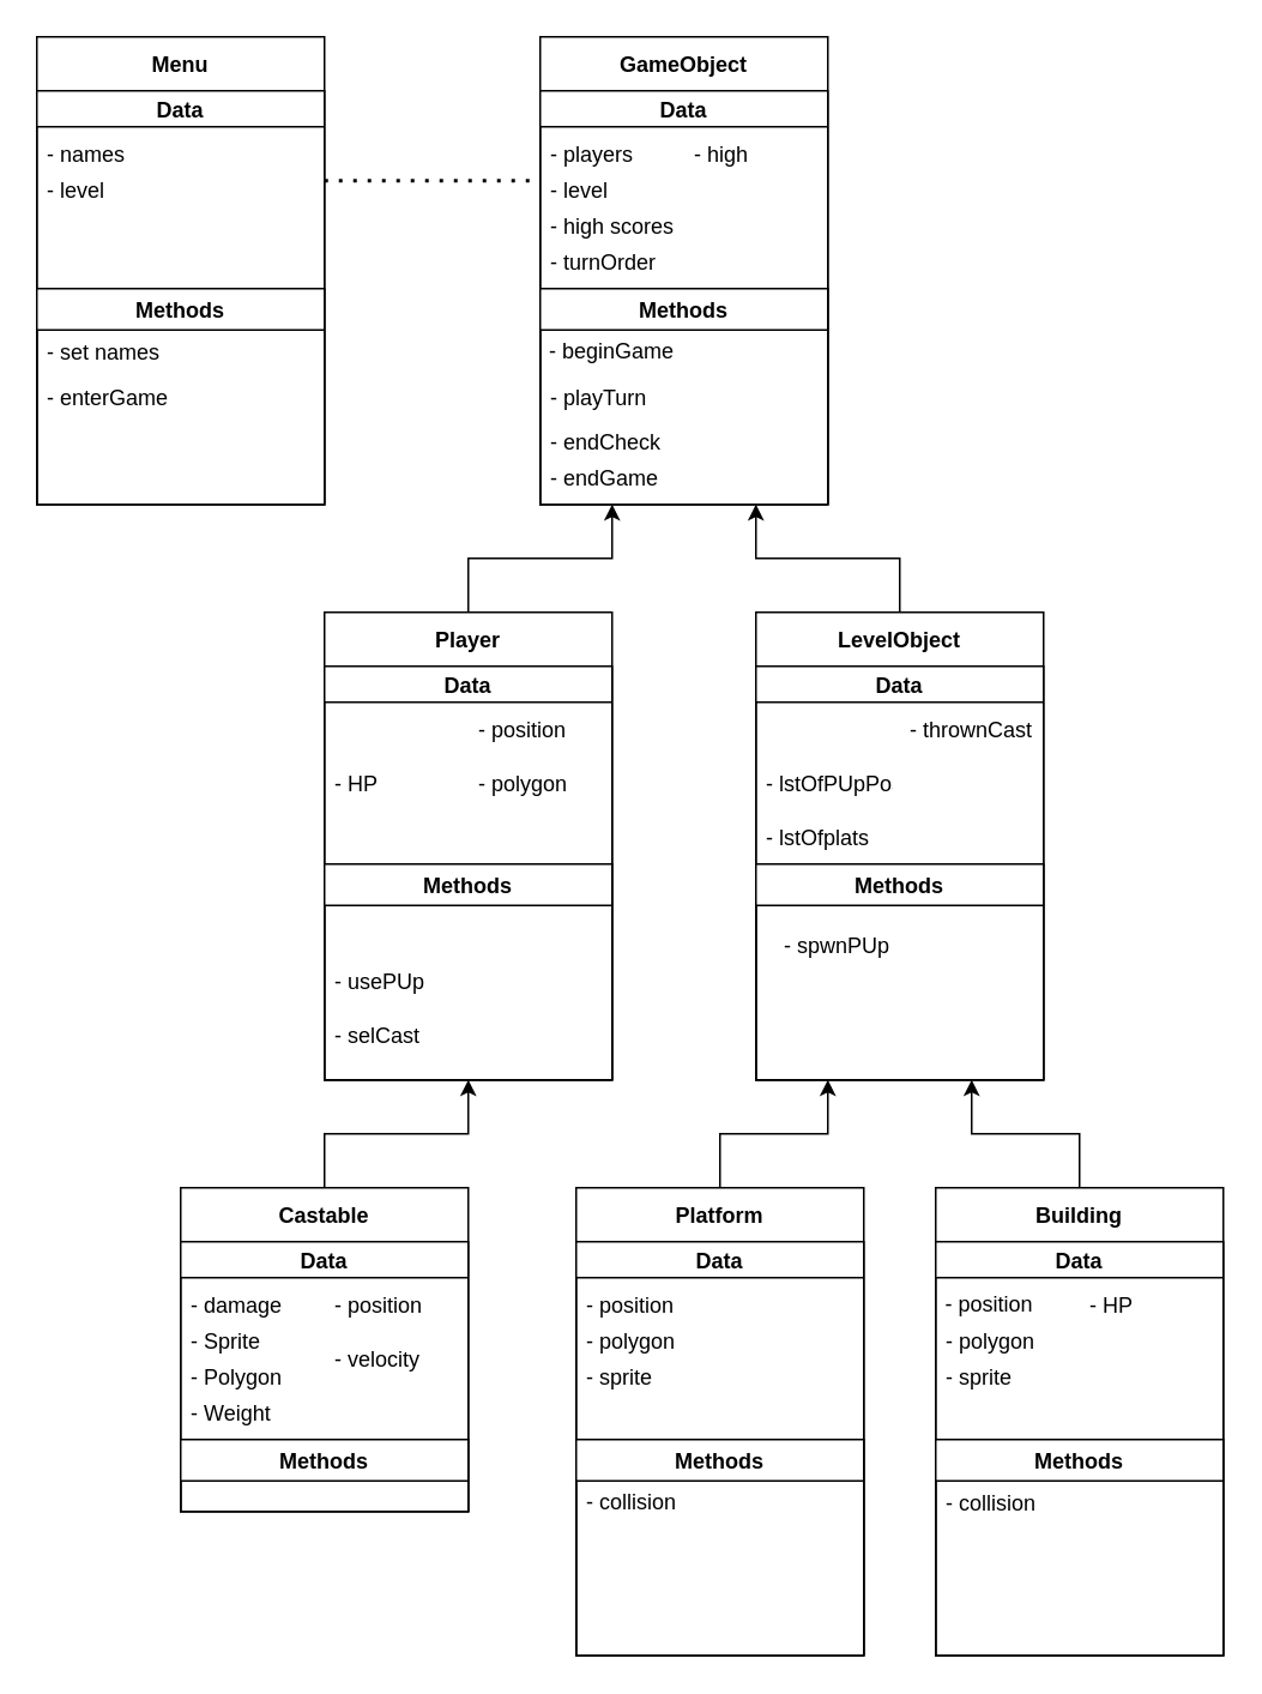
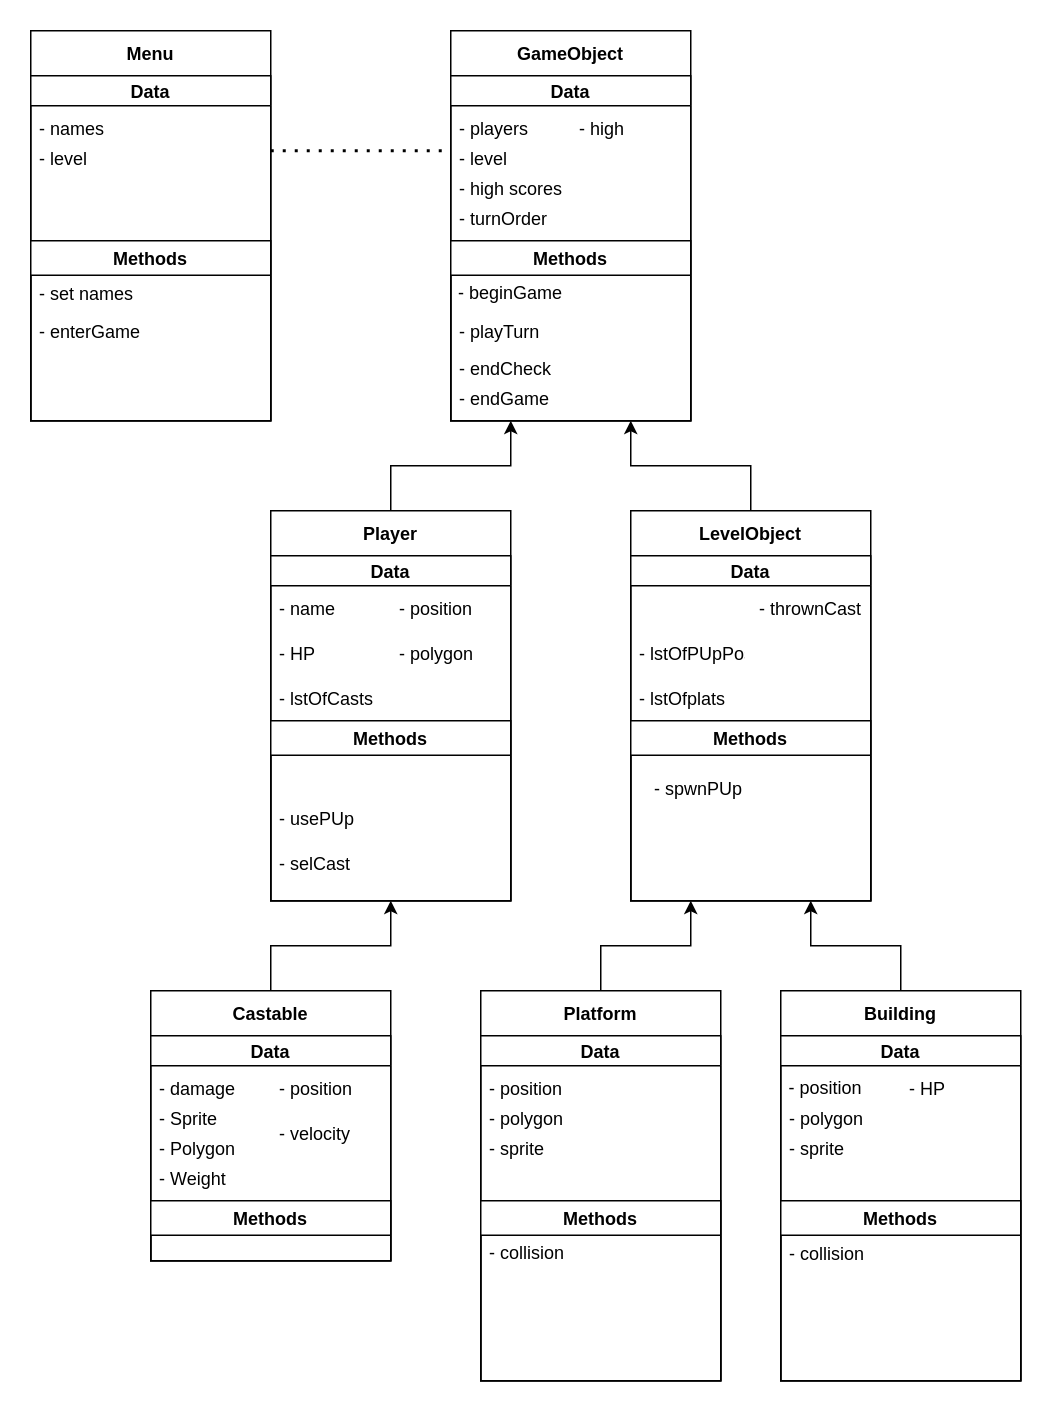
  <mxCell id="0" />
  <mxCell id="1" parent="0" />
  <mxCell id="2" style="edgeStyle=orthogonalEdgeStyle;rounded=0;orthogonalLoop=1;jettySize=auto;html=1;entryX=0.5;entryY=1;entryDx=0;entryDy=0;" edge="1" parent="1" source="3" target="15"><mxGeometry relative="1" as="geometry" /></mxCell>
  <mxCell id="3" value="Castable" style="swimlane;fontStyle=1;childLayout=stackLayout;horizontal=1;startSize=30;horizontalStack=0;resizeParent=1;resizeParentMax=0;resizeLast=0;collapsible=1;marginBottom=0;" vertex="1" parent="1"><mxGeometry x="100" y="660" width="160" height="180" as="geometry"><mxRectangle x="50" y="-340" width="80" height="30" as="alternateBounds" /></mxGeometry></mxCell>
  <mxCell id="4" value="Data" style="swimlane;startSize=20;" vertex="1" parent="3"><mxGeometry y="30" width="160" height="150" as="geometry" /></mxCell>
  <mxCell id="5" value="Methods" style="swimlane;" vertex="1" parent="4"><mxGeometry y="110" width="160" height="40" as="geometry" /></mxCell>
  <mxCell id="6" value="- damage" style="text;strokeColor=none;fillColor=none;align=left;verticalAlign=middle;spacingLeft=4;spacingRight=4;overflow=hidden;points=[[0,0.5],[1,0.5]];portConstraint=eastwest;rotatable=0;" vertex="1" parent="4"><mxGeometry y="20" width="80" height="30" as="geometry" /></mxCell>
  <mxCell id="7" value="- Sprite" style="text;strokeColor=none;fillColor=none;align=left;verticalAlign=middle;spacingLeft=4;spacingRight=4;overflow=hidden;points=[[0,0.5],[1,0.5]];portConstraint=eastwest;rotatable=0;" vertex="1" parent="4"><mxGeometry y="40" width="80" height="30" as="geometry" /></mxCell>
  <mxCell id="8" value="- Polygon" style="text;strokeColor=none;fillColor=none;align=left;verticalAlign=middle;spacingLeft=4;spacingRight=4;overflow=hidden;points=[[0,0.5],[1,0.5]];portConstraint=eastwest;rotatable=0;" vertex="1" parent="4"><mxGeometry y="60" width="80" height="30" as="geometry" /></mxCell>
  <mxCell id="9" value="- Weight" style="text;strokeColor=none;fillColor=none;align=left;verticalAlign=middle;spacingLeft=4;spacingRight=4;overflow=hidden;points=[[0,0.5],[1,0.5]];portConstraint=eastwest;rotatable=0;" vertex="1" parent="4"><mxGeometry y="80" width="80" height="30" as="geometry" /></mxCell>
  <mxCell id="10" value="- position" style="text;strokeColor=none;fillColor=none;align=left;verticalAlign=middle;spacingLeft=4;spacingRight=4;overflow=hidden;points=[[0,0.5],[1,0.5]];portConstraint=eastwest;rotatable=0;" vertex="1" parent="4"><mxGeometry x="80" y="20" width="80" height="30" as="geometry" /></mxCell>
  <mxCell id="11" value="- velocity" style="text;strokeColor=none;fillColor=none;align=left;verticalAlign=middle;spacingLeft=4;spacingRight=4;overflow=hidden;points=[[0,0.5],[1,0.5]];portConstraint=eastwest;rotatable=0;" vertex="1" parent="4"><mxGeometry x="80" y="50" width="80" height="30" as="geometry" /></mxCell>
  <mxCell id="12" style="edgeStyle=orthogonalEdgeStyle;rounded=0;orthogonalLoop=1;jettySize=auto;html=1;entryX=0.25;entryY=1;entryDx=0;entryDy=0;" edge="1" parent="1" source="13" target="25"><mxGeometry relative="1" as="geometry" /></mxCell>
  <mxCell id="13" value="Player" style="swimlane;fontStyle=1;childLayout=stackLayout;horizontal=1;startSize=30;horizontalStack=0;resizeParent=1;resizeParentMax=0;resizeLast=0;collapsible=1;marginBottom=0;" vertex="1" parent="1"><mxGeometry x="180" y="340" width="160" height="260" as="geometry"><mxRectangle x="50" y="-340" width="80" height="30" as="alternateBounds" /></mxGeometry></mxCell>
  <mxCell id="14" value="Data" style="swimlane;startSize=20;" vertex="1" parent="13"><mxGeometry y="30" width="160" height="230" as="geometry" /></mxCell>
  <mxCell id="15" value="Methods" style="swimlane;" vertex="1" parent="14"><mxGeometry y="110" width="160" height="120" as="geometry" /></mxCell>
  <mxCell id="16" value="- usePUp" style="text;strokeColor=none;fillColor=none;align=left;verticalAlign=middle;spacingLeft=4;spacingRight=4;overflow=hidden;points=[[0,0.5],[1,0.5]];portConstraint=eastwest;rotatable=0;" vertex="1" parent="15"><mxGeometry y="50" width="80" height="30" as="geometry" /></mxCell>
  <mxCell id="17" value="- selCast" style="text;strokeColor=none;fillColor=none;align=left;verticalAlign=middle;spacingLeft=4;spacingRight=4;overflow=hidden;points=[[0,0.5],[1,0.5]];portConstraint=eastwest;rotatable=0;" vertex="1" parent="15"><mxGeometry y="80" width="80" height="30" as="geometry" /></mxCell>
+ <mxCell id="18" value="- name" style="text;strokeColor=none;fillColor=none;align=left;verticalAlign=middle;spacingLeft=4;spacingRight=4;overflow=hidden;points=[[0,0.5],[1,0.5]];portConstraint=eastwest;rotatable=0;" vertex="1" parent="14"><mxGeometry y="20" width="80" height="30" as="geometry" /></mxCell>
  <mxCell id="19" value="- HP" style="text;strokeColor=none;fillColor=none;align=left;verticalAlign=middle;spacingLeft=4;spacingRight=4;overflow=hidden;points=[[0,0.5],[1,0.5]];portConstraint=eastwest;rotatable=0;" vertex="1" parent="14"><mxGeometry y="50" width="80" height="30" as="geometry" /></mxCell>
+ <mxCell id="20" value="- lstOfCasts" style="text;strokeColor=none;fillColor=none;align=left;verticalAlign=middle;spacingLeft=4;spacingRight=4;overflow=hidden;points=[[0,0.5],[1,0.5]];portConstraint=eastwest;rotatable=0;" vertex="1" parent="14"><mxGeometry y="80" width="80" height="30" as="geometry" /></mxCell>
  <mxCell id="21" value="- position" style="text;strokeColor=none;fillColor=none;align=left;verticalAlign=middle;spacingLeft=4;spacingRight=4;overflow=hidden;points=[[0,0.5],[1,0.5]];portConstraint=eastwest;rotatable=0;" vertex="1" parent="14"><mxGeometry x="80" y="20" width="80" height="30" as="geometry" /></mxCell>
  <mxCell id="22" value="- polygon" style="text;strokeColor=none;fillColor=none;align=left;verticalAlign=middle;spacingLeft=4;spacingRight=4;overflow=hidden;points=[[0,0.5],[1,0.5]];portConstraint=eastwest;rotatable=0;" vertex="1" parent="14"><mxGeometry x="80" y="50" width="80" height="30" as="geometry" /></mxCell>
  <mxCell id="23" value="GameObject" style="swimlane;fontStyle=1;childLayout=stackLayout;horizontal=1;startSize=30;horizontalStack=0;resizeParent=1;resizeParentMax=0;resizeLast=0;collapsible=1;marginBottom=0;" vertex="1" parent="1"><mxGeometry x="300" y="20" width="160" height="260" as="geometry"><mxRectangle x="50" y="-340" width="80" height="30" as="alternateBounds" /></mxGeometry></mxCell>
  <mxCell id="24" value="Data" style="swimlane;startSize=20;" vertex="1" parent="23"><mxGeometry y="30" width="160" height="230" as="geometry" /></mxCell>
  <mxCell id="25" value="Methods" style="swimlane;" vertex="1" parent="24"><mxGeometry y="110" width="160" height="120" as="geometry" /></mxCell>
  <mxCell id="26" value="- beginGame" style="text;html=1;strokeColor=none;fillColor=none;align=center;verticalAlign=middle;whiteSpace=wrap;rounded=0;" vertex="1" parent="25"><mxGeometry y="20" width="80" height="30" as="geometry" /></mxCell>
  <mxCell id="27" value="- playTurn" style="text;strokeColor=none;fillColor=none;align=left;verticalAlign=middle;spacingLeft=4;spacingRight=4;overflow=hidden;points=[[0,0.5],[1,0.5]];portConstraint=eastwest;rotatable=0;" vertex="1" parent="25"><mxGeometry y="45" width="80" height="30" as="geometry" /></mxCell>
  <mxCell id="28" value="- endCheck" style="text;strokeColor=none;fillColor=none;align=left;verticalAlign=middle;spacingLeft=4;spacingRight=4;overflow=hidden;points=[[0,0.5],[1,0.5]];portConstraint=eastwest;rotatable=0;" vertex="1" parent="25"><mxGeometry y="70" width="80" height="30" as="geometry" /></mxCell>
  <mxCell id="29" value="- endGame" style="text;strokeColor=none;fillColor=none;align=left;verticalAlign=middle;spacingLeft=4;spacingRight=4;overflow=hidden;points=[[0,0.5],[1,0.5]];portConstraint=eastwest;rotatable=0;" vertex="1" parent="25"><mxGeometry y="90" width="80" height="30" as="geometry" /></mxCell>
  <mxCell id="30" value="- players" style="text;strokeColor=none;fillColor=none;align=left;verticalAlign=middle;spacingLeft=4;spacingRight=4;overflow=hidden;points=[[0,0.5],[1,0.5]];portConstraint=eastwest;rotatable=0;" vertex="1" parent="24"><mxGeometry y="20" width="80" height="30" as="geometry" /></mxCell>
  <mxCell id="31" value="- level" style="text;strokeColor=none;fillColor=none;align=left;verticalAlign=middle;spacingLeft=4;spacingRight=4;overflow=hidden;points=[[0,0.5],[1,0.5]];portConstraint=eastwest;rotatable=0;" vertex="1" parent="24"><mxGeometry y="40" width="80" height="30" as="geometry" /></mxCell>
  <mxCell id="32" value="- high scores" style="text;strokeColor=none;fillColor=none;align=left;verticalAlign=middle;spacingLeft=4;spacingRight=4;overflow=hidden;points=[[0,0.5],[1,0.5]];portConstraint=eastwest;rotatable=0;" vertex="1" parent="24"><mxGeometry y="60" width="80" height="30" as="geometry" /></mxCell>
  <mxCell id="33" value="- turnOrder" style="text;strokeColor=none;fillColor=none;align=left;verticalAlign=middle;spacingLeft=4;spacingRight=4;overflow=hidden;points=[[0,0.5],[1,0.5]];portConstraint=eastwest;rotatable=0;" vertex="1" parent="24"><mxGeometry y="80" width="80" height="30" as="geometry" /></mxCell>
  <mxCell id="34" value="- high" style="text;strokeColor=none;fillColor=none;align=left;verticalAlign=middle;spacingLeft=4;spacingRight=4;overflow=hidden;points=[[0,0.5],[1,0.5]];portConstraint=eastwest;rotatable=0;" vertex="1" parent="24"><mxGeometry x="80" y="20" width="80" height="30" as="geometry" /></mxCell>
  <mxCell id="35" style="edgeStyle=orthogonalEdgeStyle;rounded=0;orthogonalLoop=1;jettySize=auto;html=1;entryX=0.75;entryY=1;entryDx=0;entryDy=0;" edge="1" parent="1" source="36" target="25"><mxGeometry relative="1" as="geometry" /></mxCell>
  <mxCell id="36" value="LevelObject" style="swimlane;fontStyle=1;childLayout=stackLayout;horizontal=1;startSize=30;horizontalStack=0;resizeParent=1;resizeParentMax=0;resizeLast=0;collapsible=1;marginBottom=0;" vertex="1" parent="1"><mxGeometry x="420" y="340" width="160" height="260" as="geometry"><mxRectangle x="50" y="-340" width="80" height="30" as="alternateBounds" /></mxGeometry></mxCell>
  <mxCell id="37" value="Data" style="swimlane;startSize=20;" vertex="1" parent="36"><mxGeometry y="30" width="160" height="230" as="geometry" /></mxCell>
  <mxCell id="38" value="Methods" style="swimlane;" vertex="1" parent="37"><mxGeometry y="110" width="160" height="120" as="geometry" /></mxCell>
  <mxCell id="39" value="- spwnPUp" style="text;strokeColor=none;fillColor=none;align=left;verticalAlign=middle;spacingLeft=4;spacingRight=4;overflow=hidden;points=[[0,0.5],[1,0.5]];portConstraint=eastwest;rotatable=0;" vertex="1" parent="38"><mxGeometry x="10" y="30" width="80" height="30" as="geometry" /></mxCell>
  <mxCell id="40" value="- lstOfPUpPos" style="text;strokeColor=none;fillColor=none;align=left;verticalAlign=middle;spacingLeft=4;spacingRight=4;overflow=hidden;points=[[0,0.5],[1,0.5]];portConstraint=eastwest;rotatable=0;" vertex="1" parent="37"><mxGeometry y="50" width="80" height="30" as="geometry" /></mxCell>
  <mxCell id="41" value="- lstOfplats" style="text;strokeColor=none;fillColor=none;align=left;verticalAlign=middle;spacingLeft=4;spacingRight=4;overflow=hidden;points=[[0,0.5],[1,0.5]];portConstraint=eastwest;rotatable=0;" vertex="1" parent="37"><mxGeometry y="80" width="80" height="30" as="geometry" /></mxCell>
  <mxCell id="42" value="- thrownCast" style="text;strokeColor=none;fillColor=none;align=left;verticalAlign=middle;spacingLeft=4;spacingRight=4;overflow=hidden;points=[[0,0.5],[1,0.5]];portConstraint=eastwest;rotatable=0;" vertex="1" parent="37"><mxGeometry x="80" y="20" width="80" height="30" as="geometry" /></mxCell>
  <mxCell id="43" style="edgeStyle=orthogonalEdgeStyle;rounded=0;orthogonalLoop=1;jettySize=auto;html=1;entryX=0.75;entryY=1;entryDx=0;entryDy=0;" edge="1" parent="1" source="44" target="38"><mxGeometry relative="1" as="geometry" /></mxCell>
  <mxCell id="44" value="Building" style="swimlane;fontStyle=1;childLayout=stackLayout;horizontal=1;startSize=30;horizontalStack=0;resizeParent=1;resizeParentMax=0;resizeLast=0;collapsible=1;marginBottom=0;" vertex="1" parent="1"><mxGeometry x="520" y="660" width="160" height="260" as="geometry"><mxRectangle x="50" y="-340" width="80" height="30" as="alternateBounds" /></mxGeometry></mxCell>
  <mxCell id="45" value="Data" style="swimlane;startSize=20;" vertex="1" parent="44"><mxGeometry y="30" width="160" height="230" as="geometry" /></mxCell>
  <mxCell id="46" value="Methods" style="swimlane;" vertex="1" parent="45"><mxGeometry y="110" width="160" height="120" as="geometry" /></mxCell>
  <mxCell id="47" value="- collision" style="text;strokeColor=none;fillColor=none;align=left;verticalAlign=middle;spacingLeft=4;spacingRight=4;overflow=hidden;points=[[0,0.5],[1,0.5]];portConstraint=eastwest;rotatable=0;" vertex="1" parent="46"><mxGeometry y="20" width="80" height="30" as="geometry" /></mxCell>
  <mxCell id="48" value="- position" style="text;html=1;strokeColor=none;fillColor=none;align=center;verticalAlign=middle;whiteSpace=wrap;rounded=0;" vertex="1" parent="45"><mxGeometry y="20" width="60" height="30" as="geometry" /></mxCell>
  <mxCell id="49" value="- polygon" style="text;strokeColor=none;fillColor=none;align=left;verticalAlign=middle;spacingLeft=4;spacingRight=4;overflow=hidden;points=[[0,0.5],[1,0.5]];portConstraint=eastwest;rotatable=0;" vertex="1" parent="45"><mxGeometry y="40" width="80" height="30" as="geometry" /></mxCell>
  <mxCell id="50" value="- sprite" style="text;strokeColor=none;fillColor=none;align=left;verticalAlign=middle;spacingLeft=4;spacingRight=4;overflow=hidden;points=[[0,0.5],[1,0.5]];portConstraint=eastwest;rotatable=0;" vertex="1" parent="45"><mxGeometry y="60" width="80" height="30" as="geometry" /></mxCell>
  <mxCell id="51" value="- HP" style="text;strokeColor=none;fillColor=none;align=left;verticalAlign=middle;spacingLeft=4;spacingRight=4;overflow=hidden;points=[[0,0.5],[1,0.5]];portConstraint=eastwest;rotatable=0;" vertex="1" parent="45"><mxGeometry x="80" y="20" width="80" height="30" as="geometry" /></mxCell>
  <mxCell id="52" style="edgeStyle=orthogonalEdgeStyle;rounded=0;orthogonalLoop=1;jettySize=auto;html=1;entryX=0.25;entryY=1;entryDx=0;entryDy=0;" edge="1" parent="1" source="53" target="38"><mxGeometry relative="1" as="geometry" /></mxCell>
  <mxCell id="53" value="Platform" style="swimlane;fontStyle=1;childLayout=stackLayout;horizontal=1;startSize=30;horizontalStack=0;resizeParent=1;resizeParentMax=0;resizeLast=0;collapsible=1;marginBottom=0;" vertex="1" parent="1"><mxGeometry x="320" y="660" width="160" height="260" as="geometry"><mxRectangle x="50" y="-340" width="80" height="30" as="alternateBounds" /></mxGeometry></mxCell>
  <mxCell id="54" value="Data" style="swimlane;startSize=20;" vertex="1" parent="53"><mxGeometry y="30" width="160" height="230" as="geometry" /></mxCell>
  <mxCell id="55" value="Methods" style="swimlane;" vertex="1" parent="54"><mxGeometry y="110" width="160" height="120" as="geometry" /></mxCell>
  <mxCell id="56" value="- collision" style="text;strokeColor=none;fillColor=none;align=left;verticalAlign=middle;spacingLeft=4;spacingRight=4;overflow=hidden;points=[[0,0.5],[1,0.5]];portConstraint=eastwest;rotatable=0;whiteSpace=wrap;" vertex="1" parent="55"><mxGeometry y="20" width="80" height="30" as="geometry" /></mxCell>
  <mxCell id="57" value="- position" style="text;strokeColor=none;fillColor=none;align=left;verticalAlign=middle;spacingLeft=4;spacingRight=4;overflow=hidden;points=[[0,0.5],[1,0.5]];portConstraint=eastwest;rotatable=0;" vertex="1" parent="54"><mxGeometry y="20" width="80" height="30" as="geometry" /></mxCell>
  <mxCell id="58" value="- polygon" style="text;strokeColor=none;fillColor=none;align=left;verticalAlign=middle;spacingLeft=4;spacingRight=4;overflow=hidden;points=[[0,0.5],[1,0.5]];portConstraint=eastwest;rotatable=0;" vertex="1" parent="54"><mxGeometry y="40" width="80" height="30" as="geometry" /></mxCell>
  <mxCell id="59" value="- sprite" style="text;strokeColor=none;fillColor=none;align=left;verticalAlign=middle;spacingLeft=4;spacingRight=4;overflow=hidden;points=[[0,0.5],[1,0.5]];portConstraint=eastwest;rotatable=0;" vertex="1" parent="54"><mxGeometry y="60" width="80" height="30" as="geometry" /></mxCell>
  <mxCell id="60" value="Menu" style="swimlane;fontStyle=1;childLayout=stackLayout;horizontal=1;startSize=30;horizontalStack=0;resizeParent=1;resizeParentMax=0;resizeLast=0;collapsible=1;marginBottom=0;" vertex="1" parent="1"><mxGeometry x="20" y="20" width="160" height="260" as="geometry"><mxRectangle x="50" y="-340" width="80" height="30" as="alternateBounds" /></mxGeometry></mxCell>
  <mxCell id="61" value="Data" style="swimlane;startSize=20;" vertex="1" parent="60"><mxGeometry y="30" width="160" height="230" as="geometry" /></mxCell>
  <mxCell id="62" value="Methods" style="swimlane;" vertex="1" parent="61"><mxGeometry y="110" width="160" height="120" as="geometry" /></mxCell>
  <mxCell id="63" value="- set names" style="text;strokeColor=none;fillColor=none;align=left;verticalAlign=middle;spacingLeft=4;spacingRight=4;overflow=hidden;points=[[0,0.5],[1,0.5]];portConstraint=eastwest;rotatable=0;" vertex="1" parent="62"><mxGeometry y="20" width="80" height="30" as="geometry" /></mxCell>
  <mxCell id="64" value="- enterGame" style="text;strokeColor=none;fillColor=none;align=left;verticalAlign=middle;spacingLeft=4;spacingRight=4;overflow=hidden;points=[[0,0.5],[1,0.5]];portConstraint=eastwest;rotatable=0;" vertex="1" parent="62"><mxGeometry y="45" width="80" height="30" as="geometry" /></mxCell>
  <mxCell id="65" value="- names" style="text;strokeColor=none;fillColor=none;align=left;verticalAlign=middle;spacingLeft=4;spacingRight=4;overflow=hidden;points=[[0,0.5],[1,0.5]];portConstraint=eastwest;rotatable=0;" vertex="1" parent="61"><mxGeometry y="20" width="80" height="30" as="geometry" /></mxCell>
  <mxCell id="66" value="- level" style="text;strokeColor=none;fillColor=none;align=left;verticalAlign=middle;spacingLeft=4;spacingRight=4;overflow=hidden;points=[[0,0.5],[1,0.5]];portConstraint=eastwest;rotatable=0;" vertex="1" parent="61"><mxGeometry y="40" width="80" height="30" as="geometry" /></mxCell>
  <mxCell id="67" value="" style="endArrow=none;dashed=1;html=1;dashPattern=1 3;strokeWidth=2;rounded=0;entryX=-0.008;entryY=0.336;entryDx=0;entryDy=0;entryPerimeter=0;" edge="1" parent="1" target="31"><mxGeometry width="50" height="50" relative="1" as="geometry"><mxPoint x="180" y="100" as="sourcePoint" /><mxPoint x="290" y="100" as="targetPoint" /></mxGeometry></mxCell>
